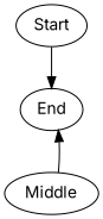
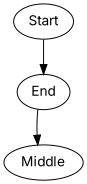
  digraph {
    fontname=Inter
    node [fontname=Inter]
    edge [fontname=Inter]
    n1 [label=Start]
    n2 [label=End]
    n3 [label=Middle]
    n1 -> n2
-   n3 -> n2
+   n2 -> n3
  }
